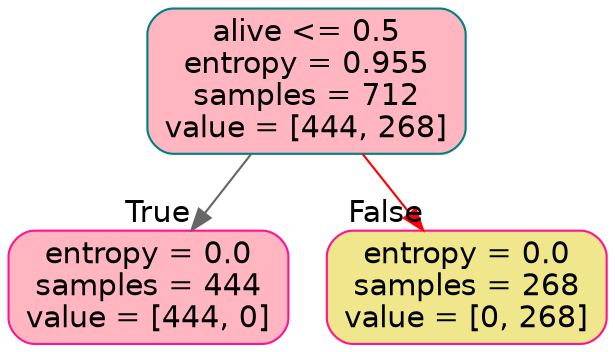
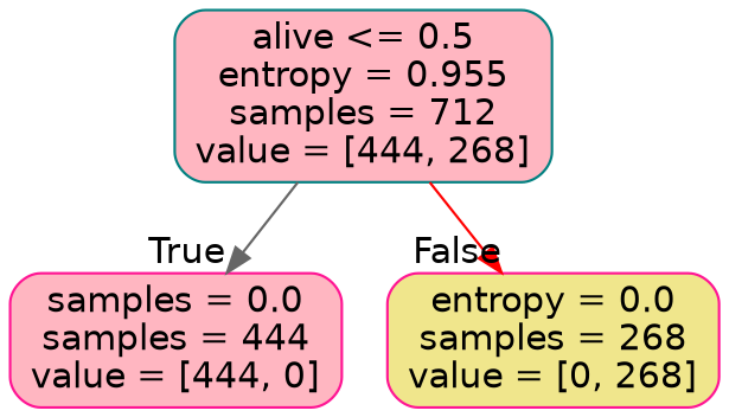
  digraph {
    node [color=deeppink fillcolor=lightpink fontname=helvetica shape=box style="filled, rounded"]
    edge [fontname=helvetica labeldistance=2.5]
    n1 [color=teal label="alive <= 0.5\nentropy = 0.955\nsamples = 712\nvalue = [444, 268]"]
-   n2 [label="entropy = 0.0\nsamples = 444\nvalue = [444, 0]"]
+   n2 [label="samples = 0.0\nsamples = 444\nvalue = [444, 0]"]
    n3 [fillcolor=khaki label="entropy = 0.0\nsamples = 268\nvalue = [0, 268]"]
    n1 -> n2 [headlabel=True labelangle=45 color=gray40]
    n1 -> n3 [headlabel=False labelangle=-45 color=red]
  }
